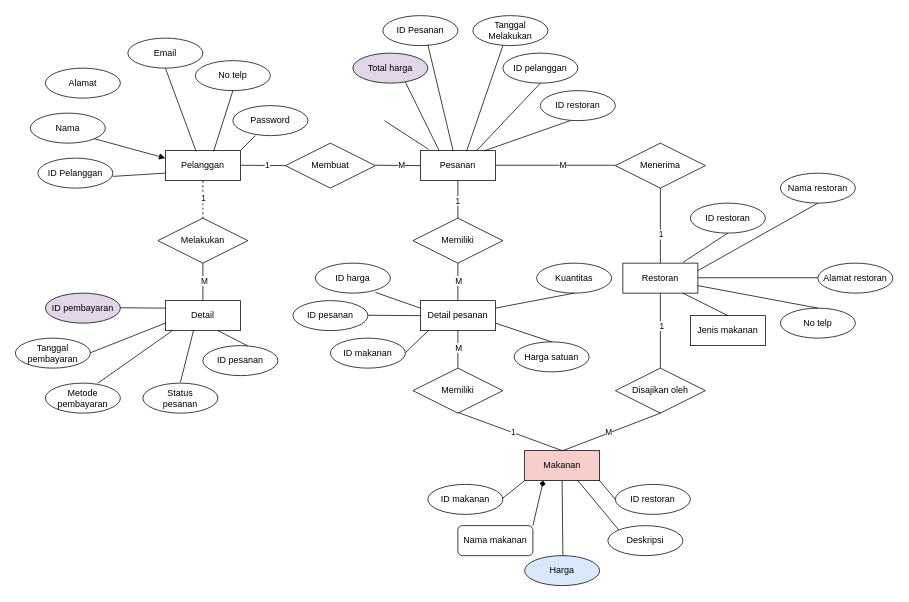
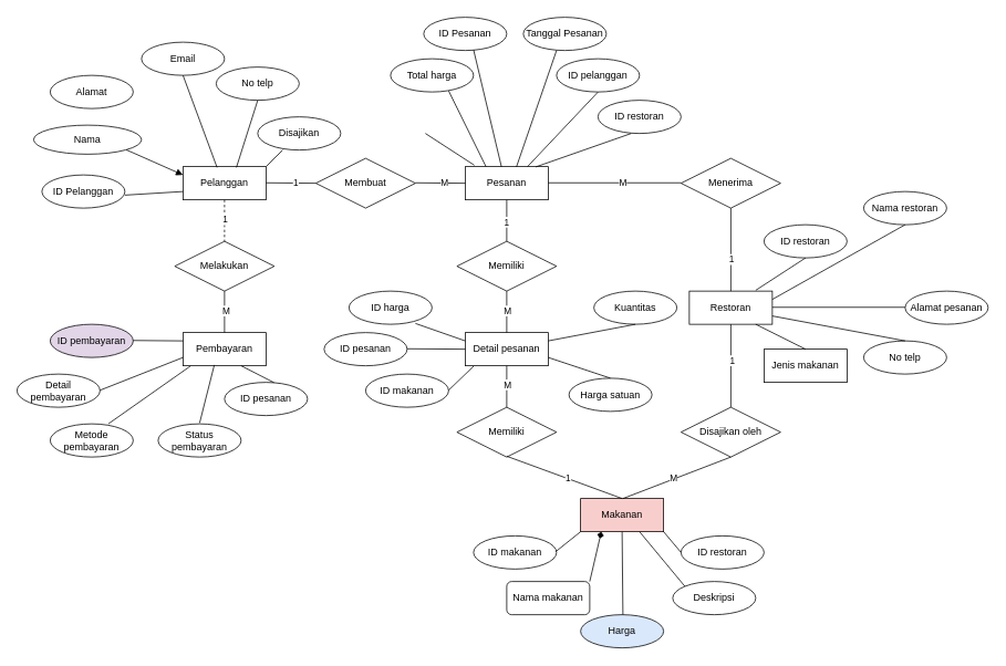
  <mxCell id="0" />
  <mxCell id="1" parent="0" />
  <mxCell id="2" value="Pelanggan" style="whiteSpace=wrap;html=1;align=center;" vertex="1" parent="1"><mxGeometry x="220" y="200" width="100" height="40" as="geometry" /></mxCell>
  <mxCell id="3" value="Membuat" style="shape=rhombus;perimeter=rhombusPerimeter;whiteSpace=wrap;html=1;align=center;" vertex="1" parent="1"><mxGeometry x="380" y="190" width="120" height="60" as="geometry" /></mxCell>
  <mxCell id="4" value="Pesanan" style="whiteSpace=wrap;html=1;align=center;" vertex="1" parent="1"><mxGeometry x="560" y="200" width="100" height="40" as="geometry" /></mxCell>
  <mxCell id="5" value="Detail pesanan" style="whiteSpace=wrap;html=1;align=center;" vertex="1" parent="1"><mxGeometry x="560" y="400" width="100" height="40" as="geometry" /></mxCell>
  <mxCell id="6" value="Memiliki" style="shape=rhombus;perimeter=rhombusPerimeter;whiteSpace=wrap;html=1;align=center;" vertex="1" parent="1"><mxGeometry x="550" y="290" width="120" height="60" as="geometry" /></mxCell>
  <mxCell id="7" value="Makanan" style="whiteSpace=wrap;html=1;align=center;fillColor=#f8cecc;" vertex="1" parent="1"><mxGeometry x="699" y="600" width="100" height="40" as="geometry" /></mxCell>
  <mxCell id="8" value="Memiliki" style="shape=rhombus;perimeter=rhombusPerimeter;whiteSpace=wrap;html=1;align=center;" vertex="1" parent="1"><mxGeometry x="550" y="490" width="120" height="60" as="geometry" /></mxCell>
  <mxCell id="9" value="Restoran" style="whiteSpace=wrap;html=1;align=center;" vertex="1" parent="1"><mxGeometry x="830" y="350" width="100" height="40" as="geometry" /></mxCell>
- <mxCell id="10" value="Detail" style="whiteSpace=wrap;html=1;align=center;" vertex="1" parent="1"><mxGeometry x="220" y="400" width="100" height="40" as="geometry" /></mxCell>
+ <mxCell id="10" value="Pembayaran" style="whiteSpace=wrap;html=1;align=center;" vertex="1" parent="1"><mxGeometry x="220" y="400" width="100" height="40" as="geometry" /></mxCell>
  <mxCell id="11" value="Melakukan" style="shape=rhombus;perimeter=rhombusPerimeter;whiteSpace=wrap;html=1;align=center;" vertex="1" parent="1"><mxGeometry x="210" y="290" width="120" height="60" as="geometry" /></mxCell>
  <mxCell id="12" value="Menerima" style="shape=rhombus;perimeter=rhombusPerimeter;whiteSpace=wrap;html=1;align=center;" vertex="1" parent="1"><mxGeometry x="820" y="190" width="120" height="60" as="geometry" /></mxCell>
  <mxCell id="13" value="Disajikan oleh" style="shape=rhombus;perimeter=rhombusPerimeter;whiteSpace=wrap;html=1;align=center;" vertex="1" parent="1"><mxGeometry x="820" y="490" width="120" height="60" as="geometry" /></mxCell>
  <mxCell id="14" value="" style="endArrow=none;html=1;rounded=0;entryX=0;entryY=0.5;entryDx=0;entryDy=0;" edge="1" parent="1" target="3"><mxGeometry relative="1" as="geometry"><mxPoint x="320" y="219.5" as="sourcePoint" /><mxPoint x="480" y="219.5" as="targetPoint" /></mxGeometry></mxCell>
  <mxCell id="15" value="1" style="edgeLabel;html=1;align=center;verticalAlign=middle;resizable=0;points=[];" connectable="0" vertex="1" parent="14"><mxGeometry x="0.169" y="1" relative="1" as="geometry"><mxPoint as="offset" /></mxGeometry></mxCell>
  <mxCell id="16" value="" style="endArrow=none;html=1;rounded=0;" edge="1" parent="1"><mxGeometry relative="1" as="geometry"><mxPoint x="500" y="219.5" as="sourcePoint" /><mxPoint x="560" y="220" as="targetPoint" /></mxGeometry></mxCell>
  <mxCell id="17" value="M" style="edgeLabel;html=1;align=center;verticalAlign=middle;resizable=0;points=[];" connectable="0" vertex="1" parent="16"><mxGeometry x="0.169" relative="1" as="geometry"><mxPoint as="offset" /></mxGeometry></mxCell>
  <mxCell id="18" value="" style="endArrow=none;html=1;rounded=0;entryX=0.5;entryY=0;entryDx=0;entryDy=0;exitX=0.5;exitY=1;exitDx=0;exitDy=0;dashed=1;" edge="1" parent="1" source="2" target="11"><mxGeometry relative="1" as="geometry"><mxPoint x="260" y="240" as="sourcePoint" /><mxPoint x="420" y="240" as="targetPoint" /></mxGeometry></mxCell>
  <mxCell id="19" value="1" style="edgeLabel;html=1;align=center;verticalAlign=middle;resizable=0;points=[];" connectable="0" vertex="1" parent="18"><mxGeometry x="-0.07" relative="1" as="geometry"><mxPoint as="offset" /></mxGeometry></mxCell>
  <mxCell id="20" value="" style="endArrow=none;html=1;rounded=0;entryX=0.5;entryY=0;entryDx=0;entryDy=0;" edge="1" parent="1" target="10"><mxGeometry relative="1" as="geometry"><mxPoint x="270" y="350" as="sourcePoint" /><mxPoint x="430" y="350" as="targetPoint" /></mxGeometry></mxCell>
  <mxCell id="21" value="M" style="edgeLabel;html=1;align=center;verticalAlign=middle;resizable=0;points=[];" connectable="0" vertex="1" parent="20"><mxGeometry x="-0.074" y="1" relative="1" as="geometry"><mxPoint as="offset" /></mxGeometry></mxCell>
  <mxCell id="22" value="" style="endArrow=none;html=1;rounded=0;entryX=0.5;entryY=0;entryDx=0;entryDy=0;" edge="1" parent="1" target="6"><mxGeometry relative="1" as="geometry"><mxPoint x="610" y="240" as="sourcePoint" /><mxPoint x="770" y="240" as="targetPoint" /></mxGeometry></mxCell>
  <mxCell id="23" value="1" style="edgeLabel;html=1;align=center;verticalAlign=middle;resizable=0;points=[];" connectable="0" vertex="1" parent="22"><mxGeometry x="0.027" y="-1" relative="1" as="geometry"><mxPoint as="offset" /></mxGeometry></mxCell>
  <mxCell id="24" value="" style="endArrow=none;html=1;rounded=0;entryX=0.5;entryY=0;entryDx=0;entryDy=0;" edge="1" parent="1" target="5"><mxGeometry relative="1" as="geometry"><mxPoint x="610" y="350" as="sourcePoint" /><mxPoint x="770" y="350" as="targetPoint" /></mxGeometry></mxCell>
  <mxCell id="25" value="M" style="edgeLabel;html=1;align=center;verticalAlign=middle;resizable=0;points=[];" connectable="0" vertex="1" parent="24"><mxGeometry x="-0.074" relative="1" as="geometry"><mxPoint as="offset" /></mxGeometry></mxCell>
  <mxCell id="26" value="" style="endArrow=none;html=1;rounded=0;" edge="1" parent="1" target="8"><mxGeometry relative="1" as="geometry"><mxPoint x="610" y="440" as="sourcePoint" /><mxPoint x="770" y="440" as="targetPoint" /></mxGeometry></mxCell>
  <mxCell id="27" value="M" style="edgeLabel;html=1;align=center;verticalAlign=middle;resizable=0;points=[];" connectable="0" vertex="1" parent="26"><mxGeometry x="-0.117" relative="1" as="geometry"><mxPoint as="offset" /></mxGeometry></mxCell>
  <mxCell id="28" value="" style="endArrow=none;html=1;rounded=0;" edge="1" parent="1"><mxGeometry relative="1" as="geometry"><mxPoint x="660" y="219.5" as="sourcePoint" /><mxPoint x="820" y="219.5" as="targetPoint" /></mxGeometry></mxCell>
  <mxCell id="29" value="M" style="edgeLabel;html=1;align=center;verticalAlign=middle;resizable=0;points=[];" connectable="0" vertex="1" parent="28"><mxGeometry x="0.11" y="1" relative="1" as="geometry"><mxPoint as="offset" /></mxGeometry></mxCell>
  <mxCell id="30" value="" style="endArrow=none;html=1;rounded=0;entryX=0.5;entryY=0;entryDx=0;entryDy=0;" edge="1" parent="1" target="9"><mxGeometry relative="1" as="geometry"><mxPoint x="880" y="250" as="sourcePoint" /><mxPoint x="1040" y="250" as="targetPoint" /></mxGeometry></mxCell>
  <mxCell id="31" value="1" style="edgeLabel;html=1;align=center;verticalAlign=middle;resizable=0;points=[];" connectable="0" vertex="1" parent="30"><mxGeometry x="0.219" relative="1" as="geometry"><mxPoint as="offset" /></mxGeometry></mxCell>
  <mxCell id="32" value="" style="endArrow=none;html=1;rounded=0;" edge="1" parent="1" target="13"><mxGeometry relative="1" as="geometry"><mxPoint x="880" y="390" as="sourcePoint" /><mxPoint x="1040" y="390" as="targetPoint" /></mxGeometry></mxCell>
  <mxCell id="33" value="1" style="edgeLabel;html=1;align=center;verticalAlign=middle;resizable=0;points=[];" connectable="0" vertex="1" parent="32"><mxGeometry x="-0.147" y="1" relative="1" as="geometry"><mxPoint as="offset" /></mxGeometry></mxCell>
  <mxCell id="34" value="" style="endArrow=none;html=1;rounded=0;entryX=0.5;entryY=0;entryDx=0;entryDy=0;" edge="1" parent="1" target="7"><mxGeometry relative="1" as="geometry"><mxPoint x="610" y="549" as="sourcePoint" /><mxPoint x="770" y="549" as="targetPoint" /></mxGeometry></mxCell>
  <mxCell id="35" value="1" style="edgeLabel;html=1;align=center;verticalAlign=middle;resizable=0;points=[];" connectable="0" vertex="1" parent="34"><mxGeometry x="0.047" relative="1" as="geometry"><mxPoint as="offset" /></mxGeometry></mxCell>
  <mxCell id="36" value="" style="endArrow=none;html=1;rounded=0;" edge="1" parent="1"><mxGeometry relative="1" as="geometry"><mxPoint x="750" y="600" as="sourcePoint" /><mxPoint x="880" y="550" as="targetPoint" /></mxGeometry></mxCell>
  <mxCell id="37" value="M" style="edgeLabel;html=1;align=center;verticalAlign=middle;resizable=0;points=[];" connectable="0" vertex="1" parent="36"><mxGeometry x="-0.06" y="1" relative="1" as="geometry"><mxPoint as="offset" /></mxGeometry></mxCell>
  <mxCell id="38" value="Email" style="ellipse;whiteSpace=wrap;html=1;align=center;" vertex="1" parent="1"><mxGeometry x="170" y="50" width="100" height="40" as="geometry" /></mxCell>
- <mxCell id="39" value="Nama" style="ellipse;whiteSpace=wrap;html=1;align=center;" vertex="1" parent="1"><mxGeometry x="40" y="150" width="100" height="40" as="geometry" /></mxCell>
+ <mxCell id="39" value="Nama" style="ellipse;whiteSpace=wrap;html=1;align=center;" vertex="1" parent="1"><mxGeometry x="40" y="150" width="130" height="35" as="geometry" /></mxCell>
  <mxCell id="40" value="ID Pelanggan" style="ellipse;whiteSpace=wrap;html=1;align=center;" vertex="1" parent="1"><mxGeometry x="50" y="210" width="100" height="40" as="geometry" /></mxCell>
  <mxCell id="41" value="No telp" style="ellipse;whiteSpace=wrap;html=1;align=center;" vertex="1" parent="1"><mxGeometry x="260" width="100" height="40" as="geometry" y="80" /></mxCell>
- <mxCell id="42" value="Password" style="ellipse;whiteSpace=wrap;html=1;align=center;" vertex="1" parent="1"><mxGeometry x="310" y="140" width="100" height="40" as="geometry" /></mxCell>
+ <mxCell id="42" value="Disajikan" style="ellipse;whiteSpace=wrap;html=1;align=center;" vertex="1" parent="1"><mxGeometry x="310" y="140" width="100" height="40" as="geometry" /></mxCell>
  <mxCell id="43" value="" style="endArrow=block;html=1;rounded=0;entryX=0;entryY=0.25;entryDx=0;entryDy=0;exitX=1;exitY=1;exitDx=0;exitDy=0;" edge="1" parent="1" source="39" target="2"><mxGeometry relative="1" as="geometry"><mxPoint x="150" y="189.5" as="sourcePoint" /><mxPoint x="310" y="189.5" as="targetPoint" /></mxGeometry></mxCell>
  <mxCell id="44" value="" style="endArrow=none;html=1;rounded=0;entryX=1;entryY=0;entryDx=0;entryDy=0;" edge="1" parent="1" target="2"><mxGeometry relative="1" as="geometry"><mxPoint x="340" y="180" as="sourcePoint" /><mxPoint x="500" y="180" as="targetPoint" /></mxGeometry></mxCell>
  <mxCell id="45" value="" style="endArrow=none;html=1;rounded=0;entryX=0.41;entryY=0.025;entryDx=0;entryDy=0;entryPerimeter=0;" edge="1" parent="1" target="2"><mxGeometry relative="1" as="geometry"><mxPoint x="220" y="90" as="sourcePoint" /><mxPoint x="380" y="90" as="targetPoint" /></mxGeometry></mxCell>
  <mxCell id="46" value="" style="endArrow=none;html=1;rounded=0;entryX=0.643;entryY=0.025;entryDx=0;entryDy=0;entryPerimeter=0;" edge="1" parent="1" target="2"><mxGeometry relative="1" as="geometry"><mxPoint x="310" y="120" as="sourcePoint" /><mxPoint x="470" y="120" as="targetPoint" /></mxGeometry></mxCell>
  <mxCell id="47" value="" style="endArrow=none;html=1;rounded=0;" edge="1" parent="1" target="48"><mxGeometry relative="1" as="geometry"><mxPoint x="120" y="99.5" as="sourcePoint" /><mxPoint x="245" y="200" as="targetPoint" /></mxGeometry></mxCell>
  <mxCell id="48" value="Alamat" style="ellipse;whiteSpace=wrap;html=1;align=center;" vertex="1" parent="1"><mxGeometry x="60" y="90" width="100" height="40" as="geometry" /></mxCell>
  <mxCell id="49" value="" style="endArrow=none;html=1;rounded=0;entryX=0;entryY=0.75;entryDx=0;entryDy=0;" edge="1" parent="1" target="2"><mxGeometry relative="1" as="geometry"><mxPoint x="150" y="234.34" as="sourcePoint" /><mxPoint x="210" y="230" as="targetPoint" /></mxGeometry></mxCell>
  <mxCell id="50" value="ID restoran" style="ellipse;whiteSpace=wrap;html=1;align=center;" vertex="1" parent="1"><mxGeometry x="720" y="120" width="100" height="40" as="geometry" /></mxCell>
- <mxCell id="51" value="Total harga" style="ellipse;whiteSpace=wrap;html=1;align=center;fillColor=#e1d5e7;" vertex="1" parent="1"><mxGeometry x="470" y="70" width="100" height="40" as="geometry" /></mxCell>
+ <mxCell id="51" value="Total harga" style="ellipse;whiteSpace=wrap;html=1;align=center;" vertex="1" parent="1"><mxGeometry x="470" y="70" width="100" height="40" as="geometry" /></mxCell>
  <mxCell id="52" value="ID pelanggan" style="ellipse;whiteSpace=wrap;html=1;align=center;" vertex="1" parent="1"><mxGeometry x="670" y="70" width="100" height="40" as="geometry" /></mxCell>
  <mxCell id="53" value="ID Pesanan" style="ellipse;whiteSpace=wrap;html=1;align=center;" vertex="1" parent="1"><mxGeometry x="510" y="20" width="100" height="40" as="geometry" /></mxCell>
- <mxCell id="54" value="Tanggal Melakukan" style="ellipse;whiteSpace=wrap;html=1;align=center;" vertex="1" parent="1"><mxGeometry x="630" y="20" width="100" height="40" as="geometry" /></mxCell>
+ <mxCell id="54" value="Tanggal Pesanan" style="ellipse;whiteSpace=wrap;html=1;align=center;" vertex="1" parent="1"><mxGeometry x="630" y="20" width="100" height="40" as="geometry" /></mxCell>
  <mxCell id="55" value="" style="endArrow=none;html=1;rounded=0;entryX=0.11;entryY=-0.042;entryDx=0;entryDy=0;entryPerimeter=0;" edge="1" parent="1" target="4"><mxGeometry relative="1" as="geometry"><mxPoint x="512" y="160" as="sourcePoint" /><mxPoint x="690" y="160" as="targetPoint" /></mxGeometry></mxCell>
  <mxCell id="56" value="" style="endArrow=none;html=1;rounded=0;exitX=0.85;exitY=0.008;exitDx=0;exitDy=0;exitPerimeter=0;" edge="1" parent="1" source="4"><mxGeometry relative="1" as="geometry"><mxPoint x="600" y="160" as="sourcePoint" /><mxPoint x="760" y="160" as="targetPoint" /></mxGeometry></mxCell>
  <mxCell id="57" value="" style="endArrow=none;html=1;rounded=0;entryX=0.25;entryY=0;entryDx=0;entryDy=0;" edge="1" parent="1" target="4"><mxGeometry relative="1" as="geometry"><mxPoint x="540" y="108.68" as="sourcePoint" /><mxPoint x="606.3" y="200" as="targetPoint" /></mxGeometry></mxCell>
  <mxCell id="58" value="" style="endArrow=none;html=1;rounded=0;exitX=0.75;exitY=0;exitDx=0;exitDy=0;" edge="1" parent="1" source="4"><mxGeometry relative="1" as="geometry"><mxPoint x="560" y="110" as="sourcePoint" /><mxPoint x="720" y="110" as="targetPoint" /></mxGeometry></mxCell>
  <mxCell id="59" value="" style="endArrow=none;html=1;rounded=0;entryX=0.437;entryY=0.008;entryDx=0;entryDy=0;entryPerimeter=0;" edge="1" parent="1" target="4"><mxGeometry relative="1" as="geometry"><mxPoint x="570" y="59" as="sourcePoint" /><mxPoint x="730" y="59" as="targetPoint" /></mxGeometry></mxCell>
  <mxCell id="60" value="" style="endArrow=none;html=1;rounded=0;exitX=0.617;exitY=0.008;exitDx=0;exitDy=0;exitPerimeter=0;" edge="1" parent="1" source="4"><mxGeometry relative="1" as="geometry"><mxPoint x="510" y="60" as="sourcePoint" /><mxPoint x="670" y="60" as="targetPoint" /></mxGeometry></mxCell>
  <mxCell id="61" value="ID harga" style="ellipse;whiteSpace=wrap;html=1;align=center;" vertex="1" parent="1"><mxGeometry x="420" y="350" width="100" height="40" as="geometry" /></mxCell>
  <mxCell id="62" value="ID pesanan" style="ellipse;whiteSpace=wrap;html=1;align=center;" vertex="1" parent="1"><mxGeometry x="390" y="400" width="100" height="40" as="geometry" /></mxCell>
  <mxCell id="63" value="ID makanan" style="ellipse;whiteSpace=wrap;html=1;align=center;" vertex="1" parent="1"><mxGeometry x="440" y="450" width="100" height="40" as="geometry" /></mxCell>
  <mxCell id="64" value="Harga satuan" style="ellipse;whiteSpace=wrap;html=1;align=center;" vertex="1" parent="1"><mxGeometry x="685" y="455" width="100" height="40" as="geometry" /></mxCell>
  <mxCell id="65" value="Kuantitas" style="ellipse;whiteSpace=wrap;html=1;align=center;" vertex="1" parent="1"><mxGeometry x="715" y="350" width="100" height="40" as="geometry" /></mxCell>
  <mxCell id="66" value="" style="endArrow=none;html=1;rounded=0;entryX=0;entryY=0.25;entryDx=0;entryDy=0;" edge="1" parent="1" target="5"><mxGeometry relative="1" as="geometry"><mxPoint x="500" y="389" as="sourcePoint" /><mxPoint x="660" y="389" as="targetPoint" /></mxGeometry></mxCell>
  <mxCell id="67" value="" style="endArrow=none;html=1;rounded=0;" edge="1" parent="1"><mxGeometry relative="1" as="geometry"><mxPoint x="490" y="419.5" as="sourcePoint" /><mxPoint x="560" y="420" as="targetPoint" /></mxGeometry></mxCell>
  <mxCell id="68" value="" style="endArrow=none;html=1;rounded=0;entryX=0.103;entryY=1.008;entryDx=0;entryDy=0;entryPerimeter=0;" edge="1" parent="1" target="5"><mxGeometry relative="1" as="geometry"><mxPoint x="540" y="469.5" as="sourcePoint" /><mxPoint x="700" y="469.5" as="targetPoint" /></mxGeometry></mxCell>
  <mxCell id="69" value="" style="endArrow=none;html=1;rounded=0;entryX=0.5;entryY=1;entryDx=0;entryDy=0;" edge="1" parent="1" target="65"><mxGeometry relative="1" as="geometry"><mxPoint x="660" y="410" as="sourcePoint" /><mxPoint x="820" y="410" as="targetPoint" /></mxGeometry></mxCell>
  <mxCell id="70" value="" style="endArrow=none;html=1;rounded=0;entryX=0.5;entryY=0;entryDx=0;entryDy=0;" edge="1" parent="1" target="64"><mxGeometry relative="1" as="geometry"><mxPoint x="660" y="430" as="sourcePoint" /><mxPoint x="820" y="430" as="targetPoint" /></mxGeometry></mxCell>
  <mxCell id="71" value="ID makanan" style="ellipse;whiteSpace=wrap;html=1;align=center;" vertex="1" parent="1"><mxGeometry x="570" y="645" width="100" height="40" as="geometry" /></mxCell>
  <mxCell id="72" value="ID restoran" style="ellipse;whiteSpace=wrap;html=1;align=center;" vertex="1" parent="1"><mxGeometry x="820" y="645" width="100" height="40" as="geometry" /></mxCell>
  <mxCell id="73" value="Nama makanan" style="whiteSpace=wrap;html=1;align=center;rounded=1;" vertex="1" parent="1"><mxGeometry x="610" y="700" width="100" height="40" as="geometry" /></mxCell>
  <mxCell id="74" value="Deskripsi" style="ellipse;whiteSpace=wrap;html=1;align=center;" vertex="1" parent="1"><mxGeometry x="810" y="700" width="100" height="40" as="geometry" /></mxCell>
  <mxCell id="75" value="Harga" style="ellipse;whiteSpace=wrap;html=1;align=center;fillColor=#dae8fc;" vertex="1" parent="1"><mxGeometry x="699" y="740" width="100" height="40" as="geometry" /></mxCell>
  <mxCell id="76" value="" style="endArrow=none;html=1;rounded=0;entryX=0.5;entryY=1;entryDx=0;entryDy=0;" edge="1" parent="1" target="7"><mxGeometry relative="1" as="geometry"><mxPoint x="750" y="740" as="sourcePoint" /><mxPoint x="910" y="740" as="targetPoint" /></mxGeometry></mxCell>
  <mxCell id="77" value="" style="endArrow=diamond;html=1;rounded=0;entryX=0.25;entryY=1;entryDx=0;entryDy=0;exitX=1;exitY=0;exitDx=0;exitDy=0;" edge="1" parent="1" source="73" target="7"><mxGeometry relative="1" as="geometry"><mxPoint x="690" y="700" as="sourcePoint" /><mxPoint x="850" y="700" as="targetPoint" /></mxGeometry></mxCell>
  <mxCell id="78" value="" style="endArrow=none;html=1;rounded=0;entryX=0;entryY=1;entryDx=0;entryDy=0;" edge="1" parent="1" target="7"><mxGeometry relative="1" as="geometry"><mxPoint x="669" y="664" as="sourcePoint" /><mxPoint x="829" y="664" as="targetPoint" /></mxGeometry></mxCell>
  <mxCell id="79" value="" style="endArrow=none;html=1;rounded=0;entryX=0;entryY=0.5;entryDx=0;entryDy=0;" edge="1" parent="1" target="72"><mxGeometry relative="1" as="geometry"><mxPoint x="799" y="640" as="sourcePoint" /><mxPoint x="959" y="640" as="targetPoint" /></mxGeometry></mxCell>
  <mxCell id="80" value="" style="endArrow=none;html=1;rounded=0;entryX=0;entryY=0;entryDx=0;entryDy=0;" edge="1" parent="1" target="74"><mxGeometry relative="1" as="geometry"><mxPoint x="770" y="640" as="sourcePoint" /><mxPoint x="790" y="690" as="targetPoint" /></mxGeometry></mxCell>
- <mxCell id="81" value="Alamat restoran" style="ellipse;whiteSpace=wrap;html=1;align=center;" vertex="1" parent="1"><mxGeometry x="1090" y="350" width="100" height="40" as="geometry" /></mxCell>
+ <mxCell id="81" value="Alamat pesanan" style="ellipse;whiteSpace=wrap;html=1;align=center;" vertex="1" parent="1"><mxGeometry x="1090" y="350" width="100" height="40" as="geometry" /></mxCell>
  <mxCell id="82" value="Nama restoran" style="ellipse;whiteSpace=wrap;html=1;align=center;" vertex="1" parent="1"><mxGeometry x="1040" y="230" width="100" height="40" as="geometry" /></mxCell>
  <mxCell id="83" value="ID restoran" style="ellipse;whiteSpace=wrap;html=1;align=center;" vertex="1" parent="1"><mxGeometry x="920" y="270" width="100" height="40" as="geometry" /></mxCell>
  <mxCell id="84" value="Jenis makanan" style="whiteSpace=wrap;html=1;align=center;rounded=0;" vertex="1" parent="1"><mxGeometry x="920" y="420" width="100" height="40" as="geometry" /></mxCell>
  <mxCell id="85" value="No telp" style="ellipse;whiteSpace=wrap;html=1;align=center;" vertex="1" parent="1"><mxGeometry x="1040" y="410" width="100" height="40" as="geometry" /></mxCell>
  <mxCell id="86" value="" style="endArrow=none;html=1;rounded=0;entryX=0.5;entryY=1;entryDx=0;entryDy=0;" edge="1" parent="1" target="83"><mxGeometry relative="1" as="geometry"><mxPoint x="910" y="349" as="sourcePoint" /><mxPoint x="1070" y="349" as="targetPoint" /></mxGeometry></mxCell>
  <mxCell id="87" value="" style="endArrow=none;html=1;rounded=0;entryX=0.5;entryY=0;entryDx=0;entryDy=0;" edge="1" parent="1" target="84"><mxGeometry relative="1" as="geometry"><mxPoint x="910" y="390" as="sourcePoint" /><mxPoint x="1070" y="390" as="targetPoint" /></mxGeometry></mxCell>
  <mxCell id="88" value="" style="endArrow=none;html=1;rounded=0;" edge="1" parent="1"><mxGeometry relative="1" as="geometry"><mxPoint x="930" y="369.5" as="sourcePoint" /><mxPoint x="1090" y="369.5" as="targetPoint" /></mxGeometry></mxCell>
  <mxCell id="89" value="" style="endArrow=none;html=1;rounded=0;entryX=0.5;entryY=1;entryDx=0;entryDy=0;" edge="1" parent="1" target="82"><mxGeometry relative="1" as="geometry"><mxPoint x="930" y="360" as="sourcePoint" /><mxPoint x="1090" y="360" as="targetPoint" /></mxGeometry></mxCell>
  <mxCell id="90" value="" style="endArrow=none;html=1;rounded=0;entryX=0.5;entryY=0;entryDx=0;entryDy=0;" edge="1" parent="1" target="85"><mxGeometry relative="1" as="geometry"><mxPoint x="930" y="380" as="sourcePoint" /><mxPoint x="1090" y="380" as="targetPoint" /></mxGeometry></mxCell>
  <mxCell id="91" value="ID pembayaran" style="ellipse;whiteSpace=wrap;html=1;align=center;fillColor=#e1d5e7;" vertex="1" parent="1"><mxGeometry x="60" y="390" width="100" height="40" as="geometry" /></mxCell>
- <mxCell id="92" value="Status&lt;div&gt;pesanan&lt;/div&gt;" style="ellipse;whiteSpace=wrap;html=1;align=center;" vertex="1" parent="1"><mxGeometry x="190" y="510" width="100" height="40" as="geometry" /></mxCell>
- <mxCell id="93" value="Tanggal&lt;div&gt;pembayaran&lt;/div&gt;" style="ellipse;whiteSpace=wrap;html=1;align=center;" vertex="1" parent="1"><mxGeometry x="20" y="450" width="100" height="40" as="geometry" /></mxCell>
+ <mxCell id="92" value="Status&lt;div&gt;pembayaran&lt;/div&gt;" style="ellipse;whiteSpace=wrap;html=1;align=center;" vertex="1" parent="1"><mxGeometry x="190" y="510" width="100" height="40" as="geometry" /></mxCell>
+ <mxCell id="93" value="Detail&lt;div&gt;pembayaran&lt;/div&gt;" style="ellipse;whiteSpace=wrap;html=1;align=center;" vertex="1" parent="1"><mxGeometry x="20" y="450" width="100" height="40" as="geometry" /></mxCell>
  <mxCell id="94" value="Metode&lt;div&gt;pembayaran&lt;/div&gt;" style="ellipse;whiteSpace=wrap;html=1;align=center;" vertex="1" parent="1"><mxGeometry x="60" y="510" width="100" height="40" as="geometry" /></mxCell>
  <mxCell id="95" value="ID pesanan" style="ellipse;whiteSpace=wrap;html=1;align=center;" vertex="1" parent="1"><mxGeometry x="270" y="460" width="100" height="40" as="geometry" /></mxCell>
  <mxCell id="96" value="" style="endArrow=none;html=1;rounded=0;entryX=0;entryY=0.25;entryDx=0;entryDy=0;" edge="1" parent="1" target="10"><mxGeometry relative="1" as="geometry"><mxPoint x="160" y="409.5" as="sourcePoint" /><mxPoint x="320" y="409.5" as="targetPoint" /></mxGeometry></mxCell>
  <mxCell id="97" value="" style="endArrow=none;html=1;rounded=0;entryX=0.597;entryY=0.008;entryDx=0;entryDy=0;entryPerimeter=0;" edge="1" parent="1" target="95"><mxGeometry relative="1" as="geometry"><mxPoint x="290" y="440" as="sourcePoint" /><mxPoint x="450" y="440" as="targetPoint" /></mxGeometry></mxCell>
  <mxCell id="98" value="" style="endArrow=none;html=1;rounded=0;entryX=0;entryY=0.75;entryDx=0;entryDy=0;" edge="1" parent="1" target="10"><mxGeometry relative="1" as="geometry"><mxPoint x="120" y="469.5" as="sourcePoint" /><mxPoint x="280" y="469.5" as="targetPoint" /></mxGeometry></mxCell>
  <mxCell id="99" value="" style="endArrow=none;html=1;rounded=0;entryX=0.377;entryY=0.975;entryDx=0;entryDy=0;entryPerimeter=0;" edge="1" parent="1" target="10"><mxGeometry relative="1" as="geometry"><mxPoint x="240" y="509" as="sourcePoint" /><mxPoint x="400" y="509" as="targetPoint" /></mxGeometry></mxCell>
  <mxCell id="100" value="" style="endArrow=none;html=1;rounded=0;entryX=0.09;entryY=1.008;entryDx=0;entryDy=0;entryPerimeter=0;" edge="1" parent="1" target="10"><mxGeometry relative="1" as="geometry"><mxPoint x="130" y="510" as="sourcePoint" /><mxPoint x="290" y="510" as="targetPoint" /></mxGeometry></mxCell>
